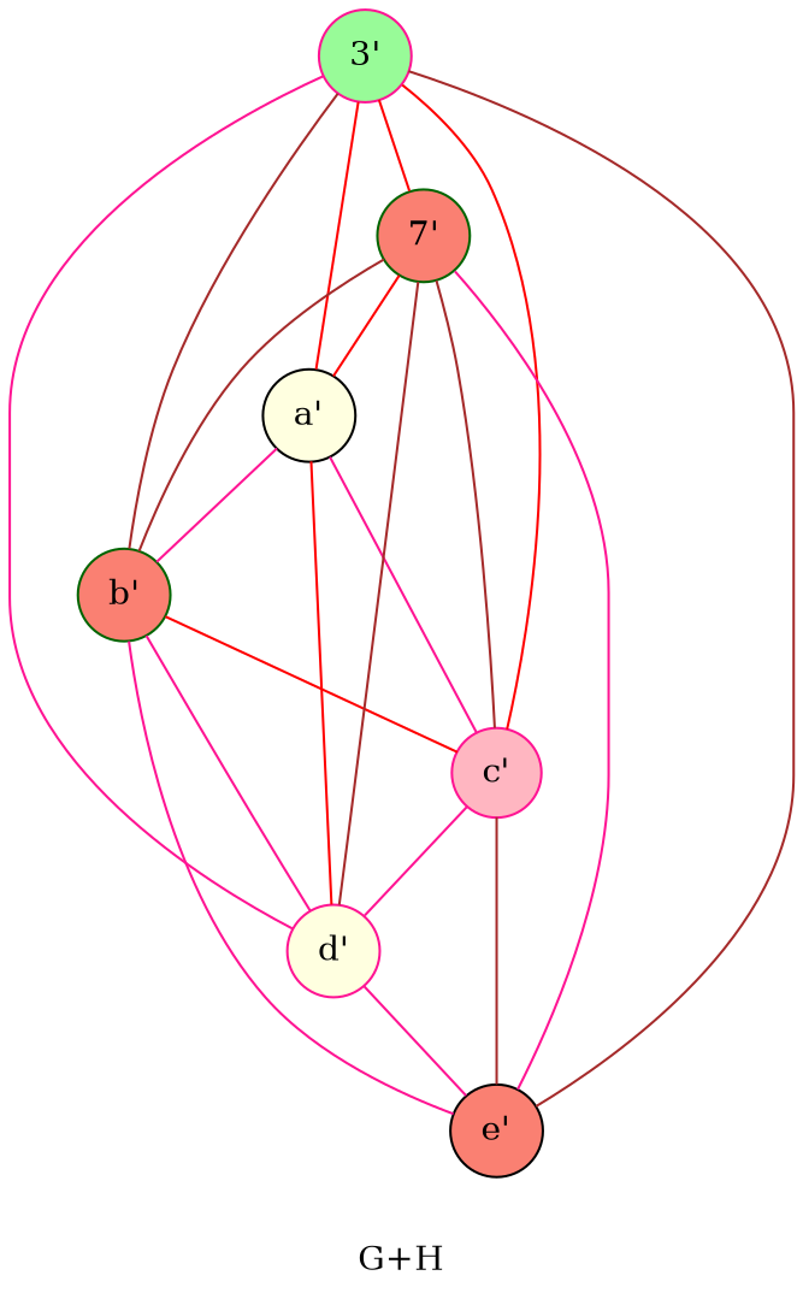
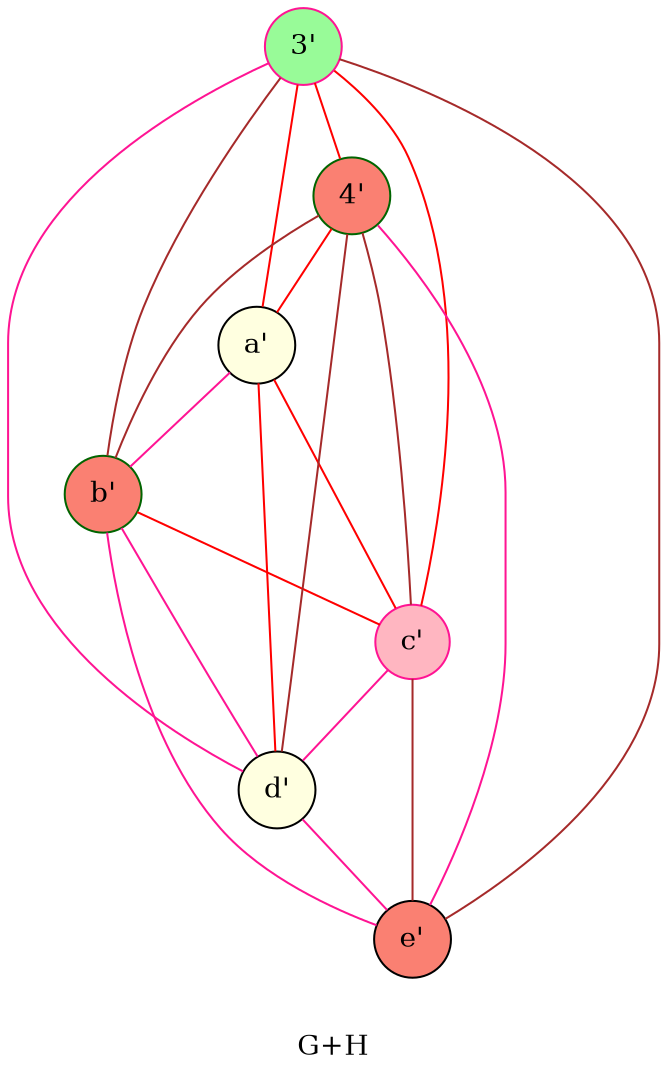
  graph {
    label="G+H"
    node [color=deeppink fillcolor=salmon shape=circle style=filled]
    edge [color=deeppink weight=.5]
    "a'" [color=black fillcolor=lightyellow]
    "b'" [color=darkgreen]
    "c'" [fillcolor=lightpink]
-   "d'" [fillcolor=lightyellow]
+   "d'" [color=black fillcolor=lightyellow]
    "e'" [color=black]
    "3'" [fillcolor=palegreen]
-   "4'" [color=darkgreen label="7'"]
+   "4'" [color=darkgreen]
    "a'" -- "b'" [weight=""]
-   "a'" -- "c'" [weight=""]
+   "a'" -- "c'" [color=red weight=""]
    "a'" -- "d'" [color=red weight=""]
    "b'" -- "c'" [color=red weight=""]
    "b'" -- "d'" [weight=""]
    "b'" -- "e'" [weight=""]
    "c'" -- "d'" [weight=""]
    "c'" -- "e'" [color=brown weight=""]
    "d'" -- "e'" [weight=""]
    "3'" -- "a'" [color=red]
    "3'" -- "b'" [color=brown]
    "3'" -- "c'" [color=red]
    "3'" -- "d'"
    "3'" -- "e'" [color=brown]
    "3'" -- "4'" [color=red weight=1]
    "4'" -- "a'" [color=red]
    "4'" -- "b'" [color=brown]
    "4'" -- "c'" [color=brown]
    "4'" -- "d'" [color=brown]
    "4'" -- "e'"
  }
